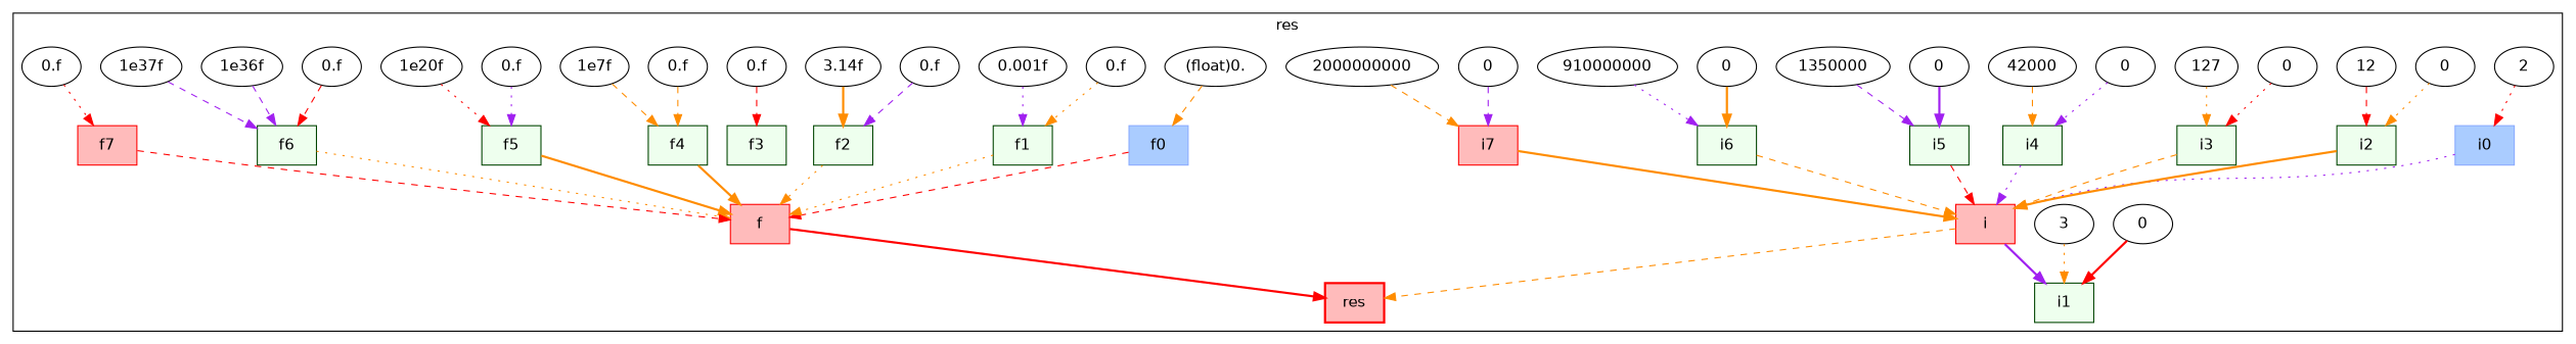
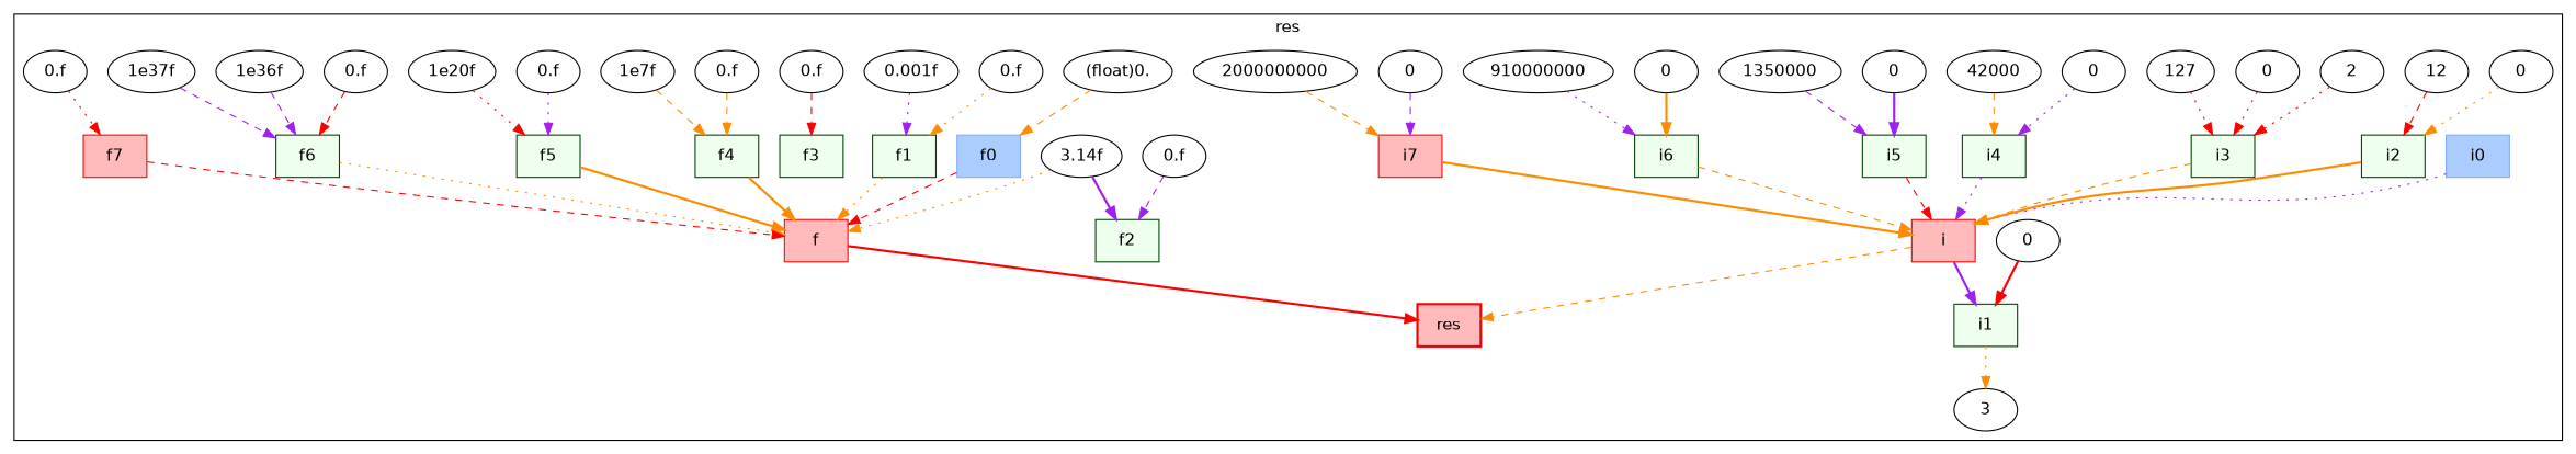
  digraph {
    fontname="DejaVu Sans"
    node [fontname="DejaVu Sans" shape=ellipse]
    edge [color=darkorange fontname="DejaVu Sans" style=dashed]
    n1 [color="#FF0000" fillcolor="#FFBBBB" label=<res> shape=box style="filled,bold"]
    n2 [color="#FF0000" fillcolor="#FFBBBB" label=<i> shape=box style=filled]
    n3 [color="#FF0000" fillcolor="#FFBBBB" label=<f> shape=box style=filled]
    n4 [color="#88AAFF" fillcolor="#AACCFF" label=<i0> shape=box style=filled]
    n5 [color="#004400" fillcolor="#EEFFEE" label=<i1> shape=box style=filled]
    n6 [color="#004400" fillcolor="#EEFFEE" label=<i2> shape=box style=filled]
    n7 [color="#004400" fillcolor="#EEFFEE" label=<i3> shape=box style=filled]
    n8 [color="#004400" fillcolor="#EEFFEE" label=<i4> shape=box style=filled]
    n9 [color="#004400" fillcolor="#EEFFEE" label=<i5> shape=box style=filled]
    n10 [color="#004400" fillcolor="#EEFFEE" label=<i6> shape=box style=filled]
    n11 [color="#FF0000" fillcolor="#FFBBBB" label=<i7> shape=box style=filled]
    n12 [color="#88AAFF" fillcolor="#AACCFF" label=<f0> shape=box style=filled]
    n13 [color="#004400" fillcolor="#EEFFEE" label=<f1> shape=box style=filled]
    n14 [color="#004400" fillcolor="#EEFFEE" label=<f2> shape=box style=filled]
    n15 [color="#004400" fillcolor="#EEFFEE" label=<f3> shape=box style=filled]
    n16 [color="#004400" fillcolor="#EEFFEE" label=<f4> shape=box style=filled]
    n17 [color="#004400" fillcolor="#EEFFEE" label=<f5> shape=box style=filled]
    n18 [color="#004400" fillcolor="#EEFFEE" label=<f6> shape=box style=filled]
    n19 [color="#FF0000" fillcolor="#FFBBBB" label=<f7> shape=box style=filled]
    n20 [label=<2>]
    n21 [label=<0>]
    n22 [label=<3>]
    n23 [label=<0>]
    n24 [label=<12>]
    n25 [label=<0>]
    n26 [label=<127>]
    n27 [label=<0>]
    n28 [label=<42000>]
    n29 [label=<0>]
    n30 [label=<1350000>]
    n31 [label=<0>]
    n32 [label=<910000000>]
    n33 [label=<0>]
    n34 [label=<2000000000>]
    n35 [label=<(float)0.>]
    n36 [label=<0.f>]
    n37 [label=<0.001f>]
    n38 [label=<0.f>]
    n39 [label=<3.14f>]
    n40 [label=<0.f>]
    n41 [label=<0.f>]
    n42 [label=<1e7f>]
    n43 [label=<0.f>]
    n44 [label=<1e20f>]
    n45 [label=<0.f>]
    n46 [label=<1e36f>]
    n47 [label=<0.f>]
    n48 [label=<1e37f>]
    subgraph cluster_1 {
      label=res
      n1
      n2
      n3
      n4
      n5
      n6
      n7
      n8
      n9
      n10
      n11
      n12
      n13
      n14
      n15
      n16
      n17
      n18
      n19
      n20
      n21
      n22
      n23
      n24
      n25
      n26
      n27
      n28
      n29
      n30
      n31
      n32
      n33
      n34
      n35
      n36
      n37
      n38
      n39
      n40
      n41
      n42
      n43
      n44
      n45
      n46
      n47
      n48
    }
    n2 -> n1
    n2 -> n5 [color=purple style=bold]
    n3 -> n1 [color=red style=bold]
    n4 -> n2 [color=purple style=dotted]
    n6 -> n2 [style=bold]
    n7 -> n2
    n8 -> n2 [color=purple style=dotted]
    n9 -> n2 [color=red]
    n10 -> n2
    n11 -> n2 [style=bold]
    n12 -> n3 [color=red]
    n13 -> n3 [style=dotted]
-   n14 -> n3 [style=dotted]
+   n39 -> n3 [style=dotted]
    n16 -> n3 [style=bold]
    n17 -> n3 [style=bold]
    n18 -> n3 [style=dotted]
    n19 -> n3 [color=red]
-   n20 -> n4 [color=red style=dotted]
+   n20 -> n7 [color=red style=dotted]
    n21 -> n5 [color=red style=bold]
-   n22 -> n5 [style=dotted]
+   n5 -> n22 [style=dotted]
    n23 -> n6 [style=dotted]
    n24 -> n6 [color=red]
    n25 -> n7 [color=red style=dotted]
-   n26 -> n7 [style=dotted]
+   n26 -> n7 [color=red style=dotted]
    n27 -> n8 [color=purple style=dotted]
    n28 -> n8
    n29 -> n9 [color=purple style=bold]
    n30 -> n9 [color=purple]
    n31 -> n10 [style=bold]
    n32 -> n10 [color=purple style=dotted]
    n33 -> n11 [color=purple]
    n34 -> n11
    n35 -> n12
    n36 -> n13 [style=dotted]
    n37 -> n13 [color=purple style=dotted]
    n38 -> n14 [color=purple]
-   n39 -> n14 [style=bold]
+   n39 -> n14 [color=purple style=bold]
    n40 -> n15 [color=red]
    n41 -> n16
    n42 -> n16
    n43 -> n17 [color=purple style=dotted]
    n44 -> n17 [color=red style=dotted]
    n45 -> n18 [color=red]
    n46 -> n18 [color=purple]
    n47 -> n19 [color=red style=dotted]
    n48 -> n18 [color=purple]
  }
